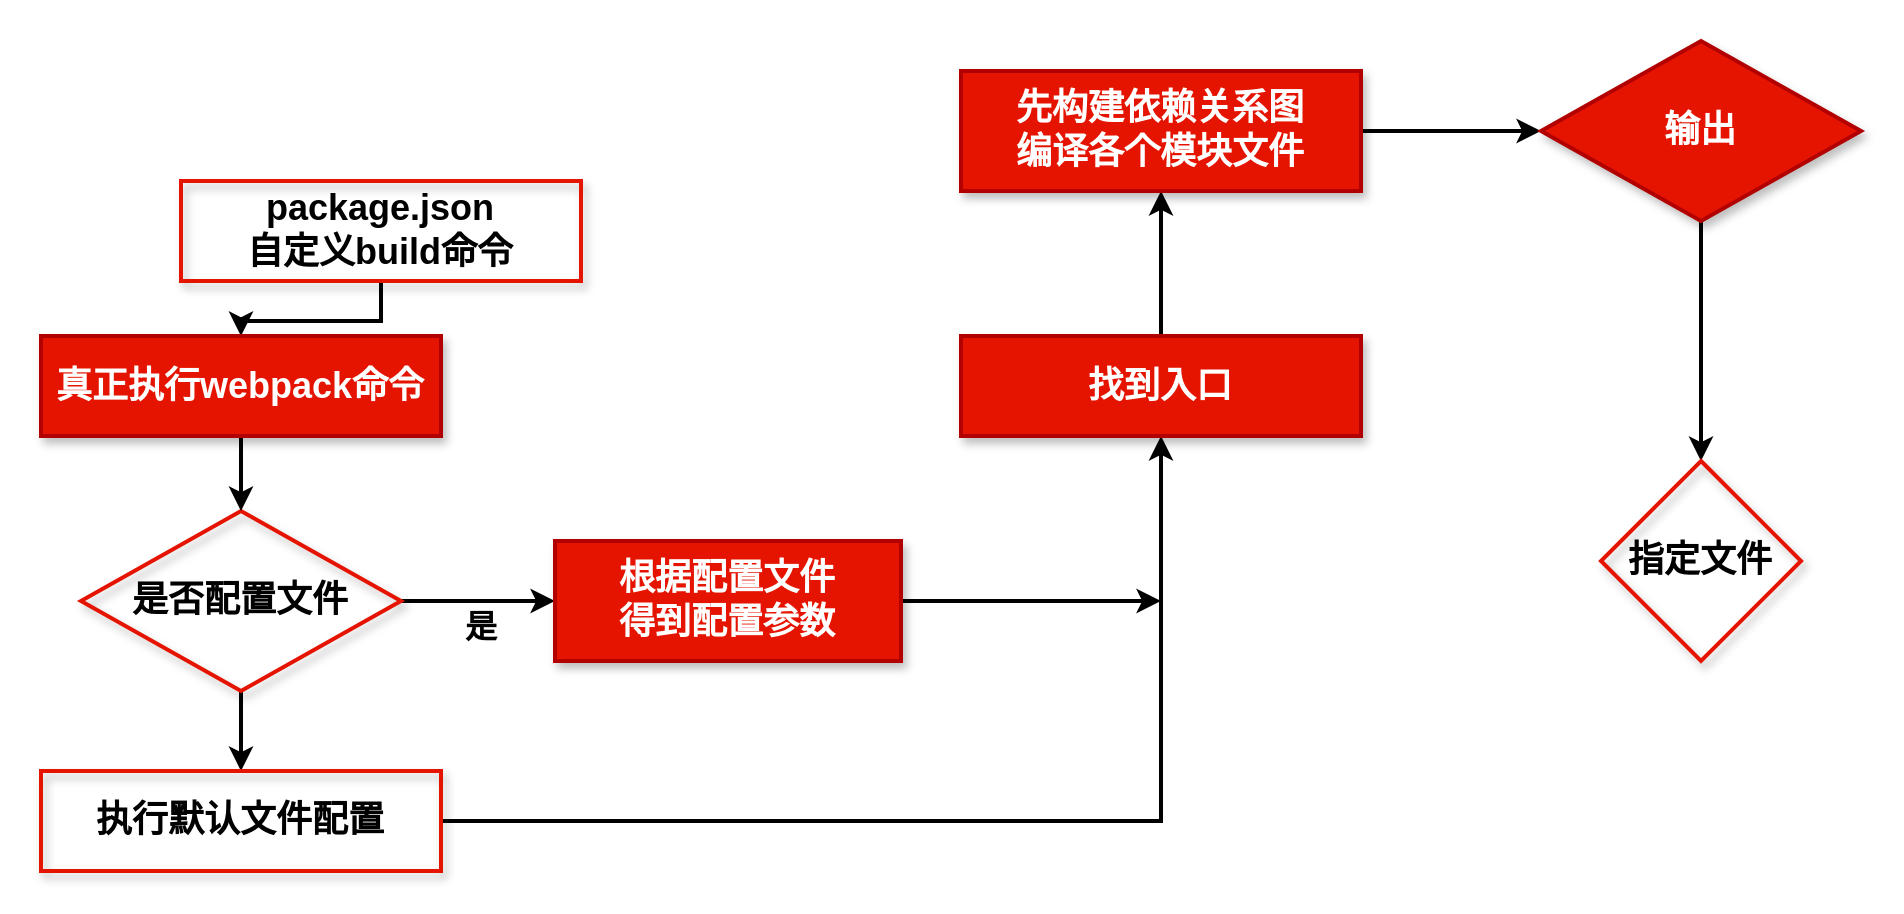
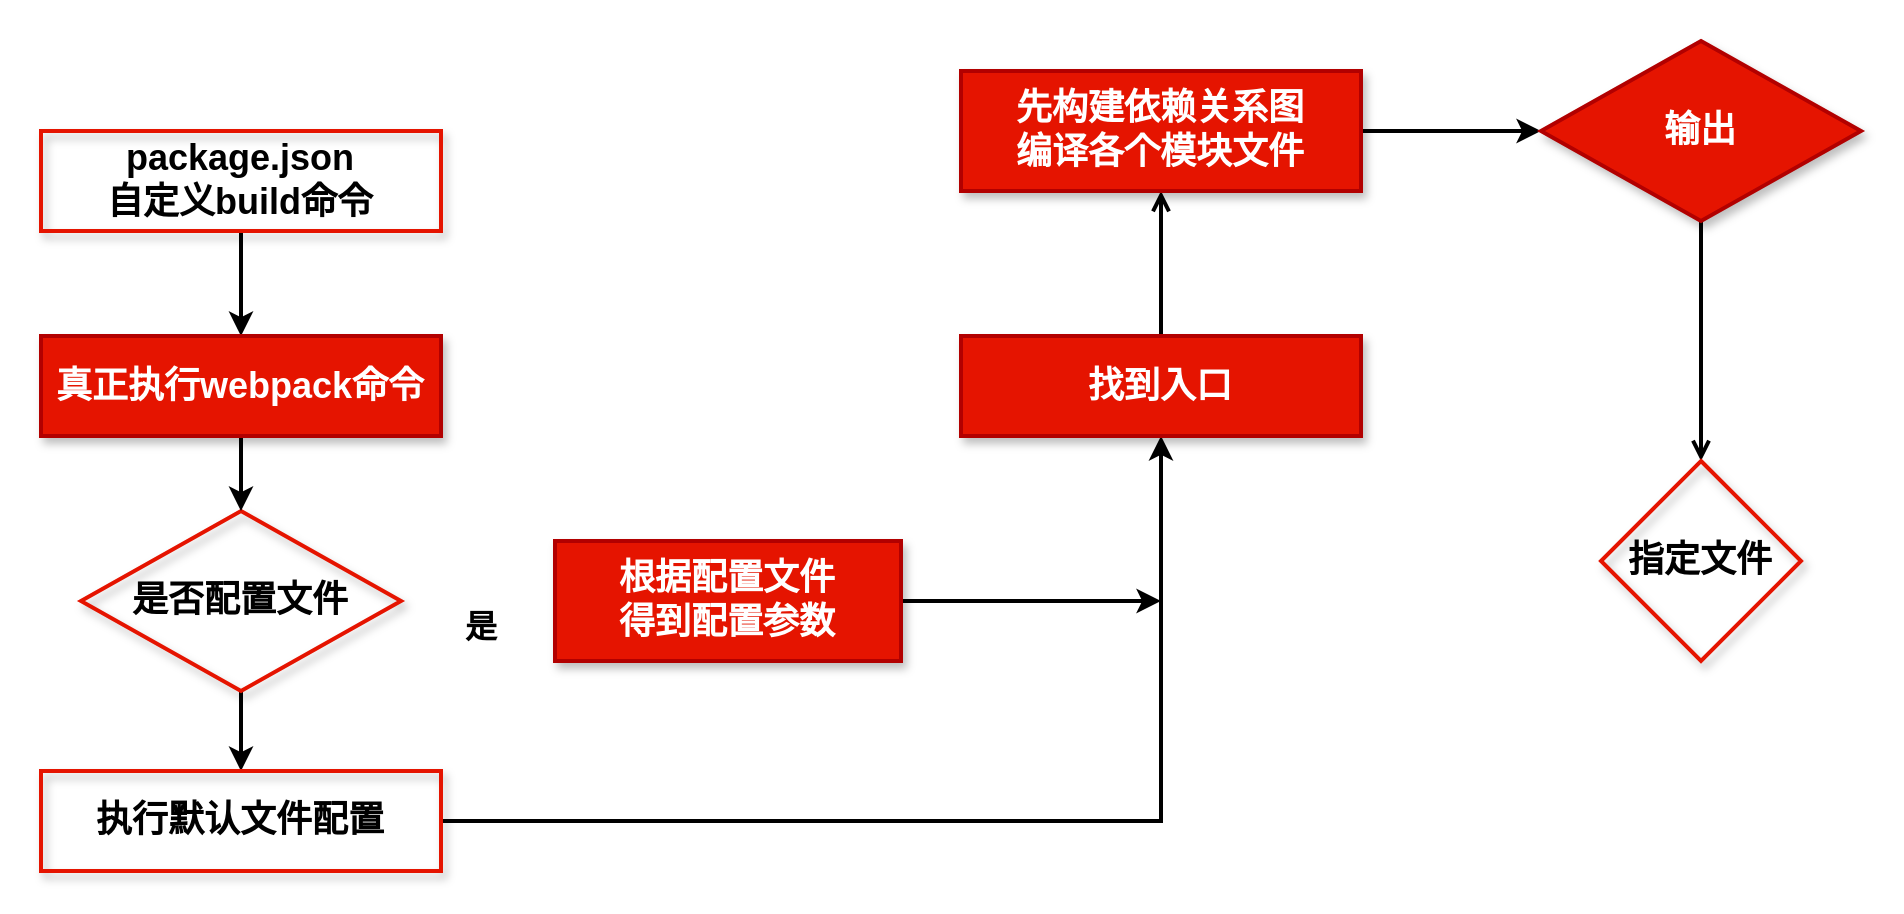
  <mxCell id="0" />
  <mxCell id="1" parent="0" />
  <mxCell id="2" style="edgeStyle=orthogonalEdgeStyle;rounded=0;orthogonalLoop=1;jettySize=auto;html=1;exitX=0.5;exitY=1;exitDx=0;exitDy=0;entryX=0.5;entryY=0;entryDx=0;entryDy=0;strokeWidth=2;" parent="1" source="3" target="8" edge="1"><mxGeometry relative="1" as="geometry" /></mxCell>
- <mxCell id="3" value="&lt;b&gt;&lt;font color=&quot;#000000&quot; style=&quot;font-size: 18px;&quot;&gt;package.json&lt;br&gt;自定义build命令&lt;br&gt;&lt;/font&gt;&lt;/b&gt;" style="rounded=0;whiteSpace=wrap;html=1;fillColor=none;strokeColor=#E51400;shadow=1;fontColor=#ffffff;strokeWidth=2;" parent="1" vertex="1"><mxGeometry x="90" y="90" width="200" height="50" as="geometry" /></mxCell>
- <mxCell id="4" style="edgeStyle=orthogonalEdgeStyle;rounded=0;orthogonalLoop=1;jettySize=auto;html=1;exitX=1;exitY=0.5;exitDx=0;exitDy=0;entryX=0;entryY=0.5;entryDx=0;entryDy=0;strokeWidth=2;" parent="1" source="6" target="10" edge="1"><mxGeometry relative="1" as="geometry" /></mxCell>
+ <mxCell id="3" value="&lt;b&gt;&lt;font color=&quot;#000000&quot; style=&quot;font-size: 18px;&quot;&gt;package.json&lt;br&gt;自定义build命令&lt;br&gt;&lt;/font&gt;&lt;/b&gt;" style="rounded=0;whiteSpace=wrap;html=1;fillColor=none;strokeColor=#E51400;shadow=1;fontColor=#ffffff;strokeWidth=2;" parent="1" vertex="1"><mxGeometry x="20" y="65" width="200" height="50" as="geometry" /></mxCell>
  <mxCell id="5" style="edgeStyle=orthogonalEdgeStyle;rounded=0;orthogonalLoop=1;jettySize=auto;html=1;exitX=0.5;exitY=1;exitDx=0;exitDy=0;entryX=0.5;entryY=0;entryDx=0;entryDy=0;strokeWidth=2;" parent="1" source="6" target="13" edge="1"><mxGeometry relative="1" as="geometry" /></mxCell>
  <mxCell id="6" value="&lt;b&gt;&lt;font color=&quot;#000000&quot; style=&quot;font-size: 18px;&quot;&gt;是否配置文件&lt;/font&gt;&lt;/b&gt;" style="rhombus;whiteSpace=wrap;html=1;fillColor=none;strokeColor=#E51400;shadow=1;fontColor=#ffffff;strokeWidth=2;" parent="1" vertex="1"><mxGeometry x="40" y="255" width="160" height="90" as="geometry" /></mxCell>
  <mxCell id="7" style="edgeStyle=orthogonalEdgeStyle;rounded=0;orthogonalLoop=1;jettySize=auto;html=1;exitX=0.5;exitY=1;exitDx=0;exitDy=0;entryX=0.5;entryY=0;entryDx=0;entryDy=0;strokeWidth=2;" parent="1" source="8" target="6" edge="1"><mxGeometry relative="1" as="geometry" /></mxCell>
  <mxCell id="8" value="&lt;b&gt;&lt;font style=&quot;font-size: 18px;&quot;&gt;真正执行webpack命令&lt;br&gt;&lt;/font&gt;&lt;/b&gt;" style="rounded=0;whiteSpace=wrap;html=1;fillColor=#e51400;strokeColor=#B20000;shadow=1;fontColor=#ffffff;strokeWidth=2;" parent="1" vertex="1"><mxGeometry x="20" y="167.5" width="200" height="50" as="geometry" /></mxCell>
  <mxCell id="9" style="edgeStyle=orthogonalEdgeStyle;rounded=0;orthogonalLoop=1;jettySize=auto;html=1;strokeWidth=2;" parent="1" source="10" edge="1"><mxGeometry relative="1" as="geometry"><mxPoint x="580" y="300" as="targetPoint" /></mxGeometry></mxCell>
  <mxCell id="10" value="&lt;b&gt;&lt;font style=&quot;font-size: 18px;&quot;&gt;根据配置文件&lt;br&gt;得到配置参数&lt;br&gt;&lt;/font&gt;&lt;/b&gt;" style="rounded=0;whiteSpace=wrap;html=1;fillColor=#e51400;strokeColor=#B20000;shadow=1;fontColor=#ffffff;strokeWidth=2;" parent="1" vertex="1"><mxGeometry x="277" y="270" width="173" height="60" as="geometry" /></mxCell>
  <mxCell id="11" value="&lt;font style=&quot;font-size: 16px;&quot;&gt;&lt;b&gt;是&lt;/b&gt;&lt;/font&gt;" style="text;html=1;align=center;verticalAlign=middle;resizable=0;points=[];autosize=1;strokeColor=none;fillColor=none;" parent="1" vertex="1"><mxGeometry x="220" y="298" width="40" height="30" as="geometry" /></mxCell>
  <mxCell id="12" style="edgeStyle=orthogonalEdgeStyle;rounded=0;orthogonalLoop=1;jettySize=auto;html=1;strokeWidth=2;" parent="1" source="13" target="15" edge="1"><mxGeometry relative="1" as="geometry" /></mxCell>
  <mxCell id="13" value="&lt;b&gt;&lt;font color=&quot;#000000&quot; style=&quot;font-size: 18px;&quot;&gt;执行默认文件配置&lt;br&gt;&lt;/font&gt;&lt;/b&gt;" style="rounded=0;whiteSpace=wrap;html=1;fillColor=none;strokeColor=#E51400;shadow=1;fontColor=#ffffff;strokeWidth=2;" parent="1" vertex="1"><mxGeometry x="20" y="385" width="200" height="50" as="geometry" /></mxCell>
- <mxCell id="14" style="edgeStyle=orthogonalEdgeStyle;rounded=0;orthogonalLoop=1;jettySize=auto;html=1;entryX=0.5;entryY=1;entryDx=0;entryDy=0;strokeWidth=2;" edge="1" parent="1" source="15" target="17"><mxGeometry relative="1" as="geometry" /></mxCell>
+ <mxCell id="14" style="edgeStyle=orthogonalEdgeStyle;rounded=0;orthogonalLoop=1;jettySize=auto;html=1;entryX=0.5;entryY=1;entryDx=0;entryDy=0;strokeWidth=2;endArrow=open;" edge="1" parent="1" source="15" target="17"><mxGeometry relative="1" as="geometry" /></mxCell>
  <mxCell id="15" value="&lt;b&gt;&lt;font style=&quot;font-size: 18px;&quot;&gt;找到入口&lt;br&gt;&lt;/font&gt;&lt;/b&gt;" style="rounded=0;whiteSpace=wrap;html=1;fillColor=#e51400;strokeColor=#B20000;shadow=1;fontColor=#ffffff;strokeWidth=2;" parent="1" vertex="1"><mxGeometry x="480" y="167.5" width="200" height="50" as="geometry" /></mxCell>
  <mxCell id="16" style="edgeStyle=orthogonalEdgeStyle;rounded=0;orthogonalLoop=1;jettySize=auto;html=1;entryX=0;entryY=0.5;entryDx=0;entryDy=0;strokeWidth=2;" edge="1" parent="1" source="17" target="19"><mxGeometry relative="1" as="geometry" /></mxCell>
  <mxCell id="17" value="&lt;b&gt;&lt;font style=&quot;font-size: 18px;&quot;&gt;先构建依赖关系图&lt;br&gt;编译各个模块文件&lt;br&gt;&lt;/font&gt;&lt;/b&gt;" style="rounded=0;whiteSpace=wrap;html=1;fillColor=#e51400;strokeColor=#B20000;shadow=1;fontColor=#ffffff;strokeWidth=2;" vertex="1" parent="1"><mxGeometry x="480" y="35" width="200" height="60" as="geometry" /></mxCell>
- <mxCell id="18" style="edgeStyle=orthogonalEdgeStyle;rounded=0;orthogonalLoop=1;jettySize=auto;html=1;exitX=0.5;exitY=1;exitDx=0;exitDy=0;entryX=0.5;entryY=0;entryDx=0;entryDy=0;strokeWidth=2;" edge="1" parent="1" source="19" target="20"><mxGeometry relative="1" as="geometry" /></mxCell>
+ <mxCell id="18" style="edgeStyle=orthogonalEdgeStyle;rounded=0;orthogonalLoop=1;jettySize=auto;html=1;exitX=0.5;exitY=1;exitDx=0;exitDy=0;entryX=0.5;entryY=0;entryDx=0;entryDy=0;strokeWidth=2;endArrow=open;" edge="1" parent="1" source="19" target="20"><mxGeometry relative="1" as="geometry" /></mxCell>
  <mxCell id="19" value="&lt;span style=&quot;font-size: 18px;&quot;&gt;&lt;b&gt;输出&lt;/b&gt;&lt;/span&gt;" style="rhombus;whiteSpace=wrap;html=1;fillColor=#e51400;strokeColor=#B20000;shadow=1;fontColor=#ffffff;strokeWidth=2;" vertex="1" parent="1"><mxGeometry x="770" y="20" width="160" height="90" as="geometry" /></mxCell>
  <mxCell id="20" value="&lt;span style=&quot;font-size: 18px;&quot;&gt;&lt;b&gt;&lt;font color=&quot;#000000&quot;&gt;指定文件&lt;/font&gt;&lt;/b&gt;&lt;/span&gt;" style="rhombus;whiteSpace=wrap;html=1;aspect=fixed;fillColor=none;fontColor=#ffffff;strokeColor=#E51400;shadow=1;strokeWidth=2;" vertex="1" parent="1"><mxGeometry x="800" y="230" width="100" height="100" as="geometry" /></mxCell>
